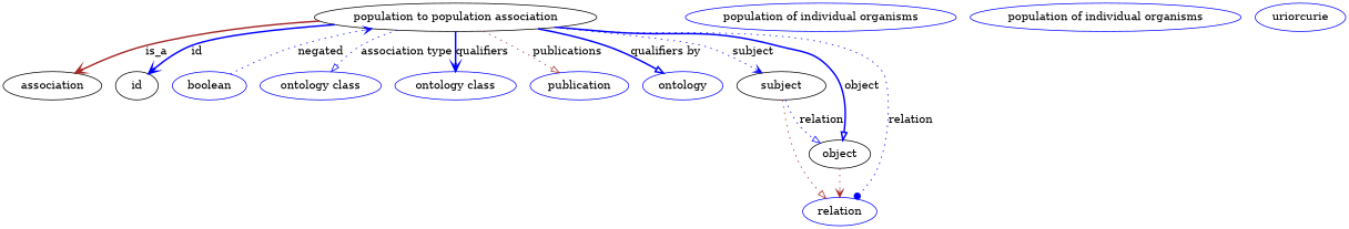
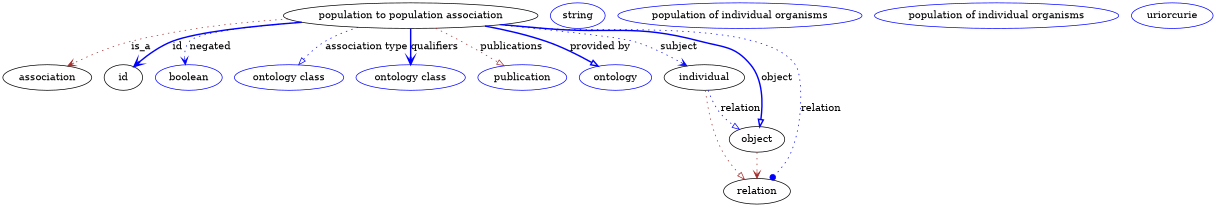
  digraph {
    node [color=blue]
    edge [arrowhead=vee color=blue style=dotted]
    n1 [height=0.5 label="population to population association" width=3.8635 color=""]
    association [height=0.5 width=1.3902 color=""]
    id [height=0.5 width=0.75 color=""]
    n4 [height=0.5 label=boolean width=1.0652]
    n5 [height=0.5 label="ontology class" width=1.7151]
    n6 [height=0.5 label="ontology class" width=1.7151]
    n7 [height=0.5 label=publication width=1.3902]
    n8 [height=0.5 label=ontology width=1.1193]
-   subject [height=0.5 width=0.99297 color=""]
+   subject [height=0.5 width=0.99297 label=individual color=""]
    object [height=0.5 width=0.9027 color=""]
-   relation [height=0.5 width=1.0471]
+   relation [height=0.5 width=1.0471 color=""]
+   n12 [height=0.5 label=string width=0.84854]
    n13 [height=0.5 label="population of individual organisms" width=3.7552]
    n14 [height=0.5 label="population of individual organisms" width=3.7552]
    n15 [height=0.5 label=uriorcurie width=1.2638]
-   n1 -> association [color=brown label=is_a style=bold]
+   n1 -> association [color=brown label=is_a]
    n1 -> id [label=id style=bold]
-   n4 -> n1 [label=negated]
+   n1 -> n4 [label=negated]
    n1 -> n5 [arrowhead=onormal label="association type"]
    n1 -> n6 [label=qualifiers style=bold]
    n1 -> n7 [arrowhead=onormal color=brown label=publications]
-   n1 -> n8 [arrowhead=onormal label="qualifiers by" style=bold]
+   n1 -> n8 [arrowhead=onormal label="provided by" style=bold]
    n1 -> subject [label=subject]
    n1 -> object [arrowhead=onormal label=object style=bold]
    n1 -> relation [arrowhead=dot label=relation]
    subject -> object [arrowhead=onormal label=relation]
    subject -> relation [arrowhead=onormal color=brown]
    object -> relation [color=brown]
  }
